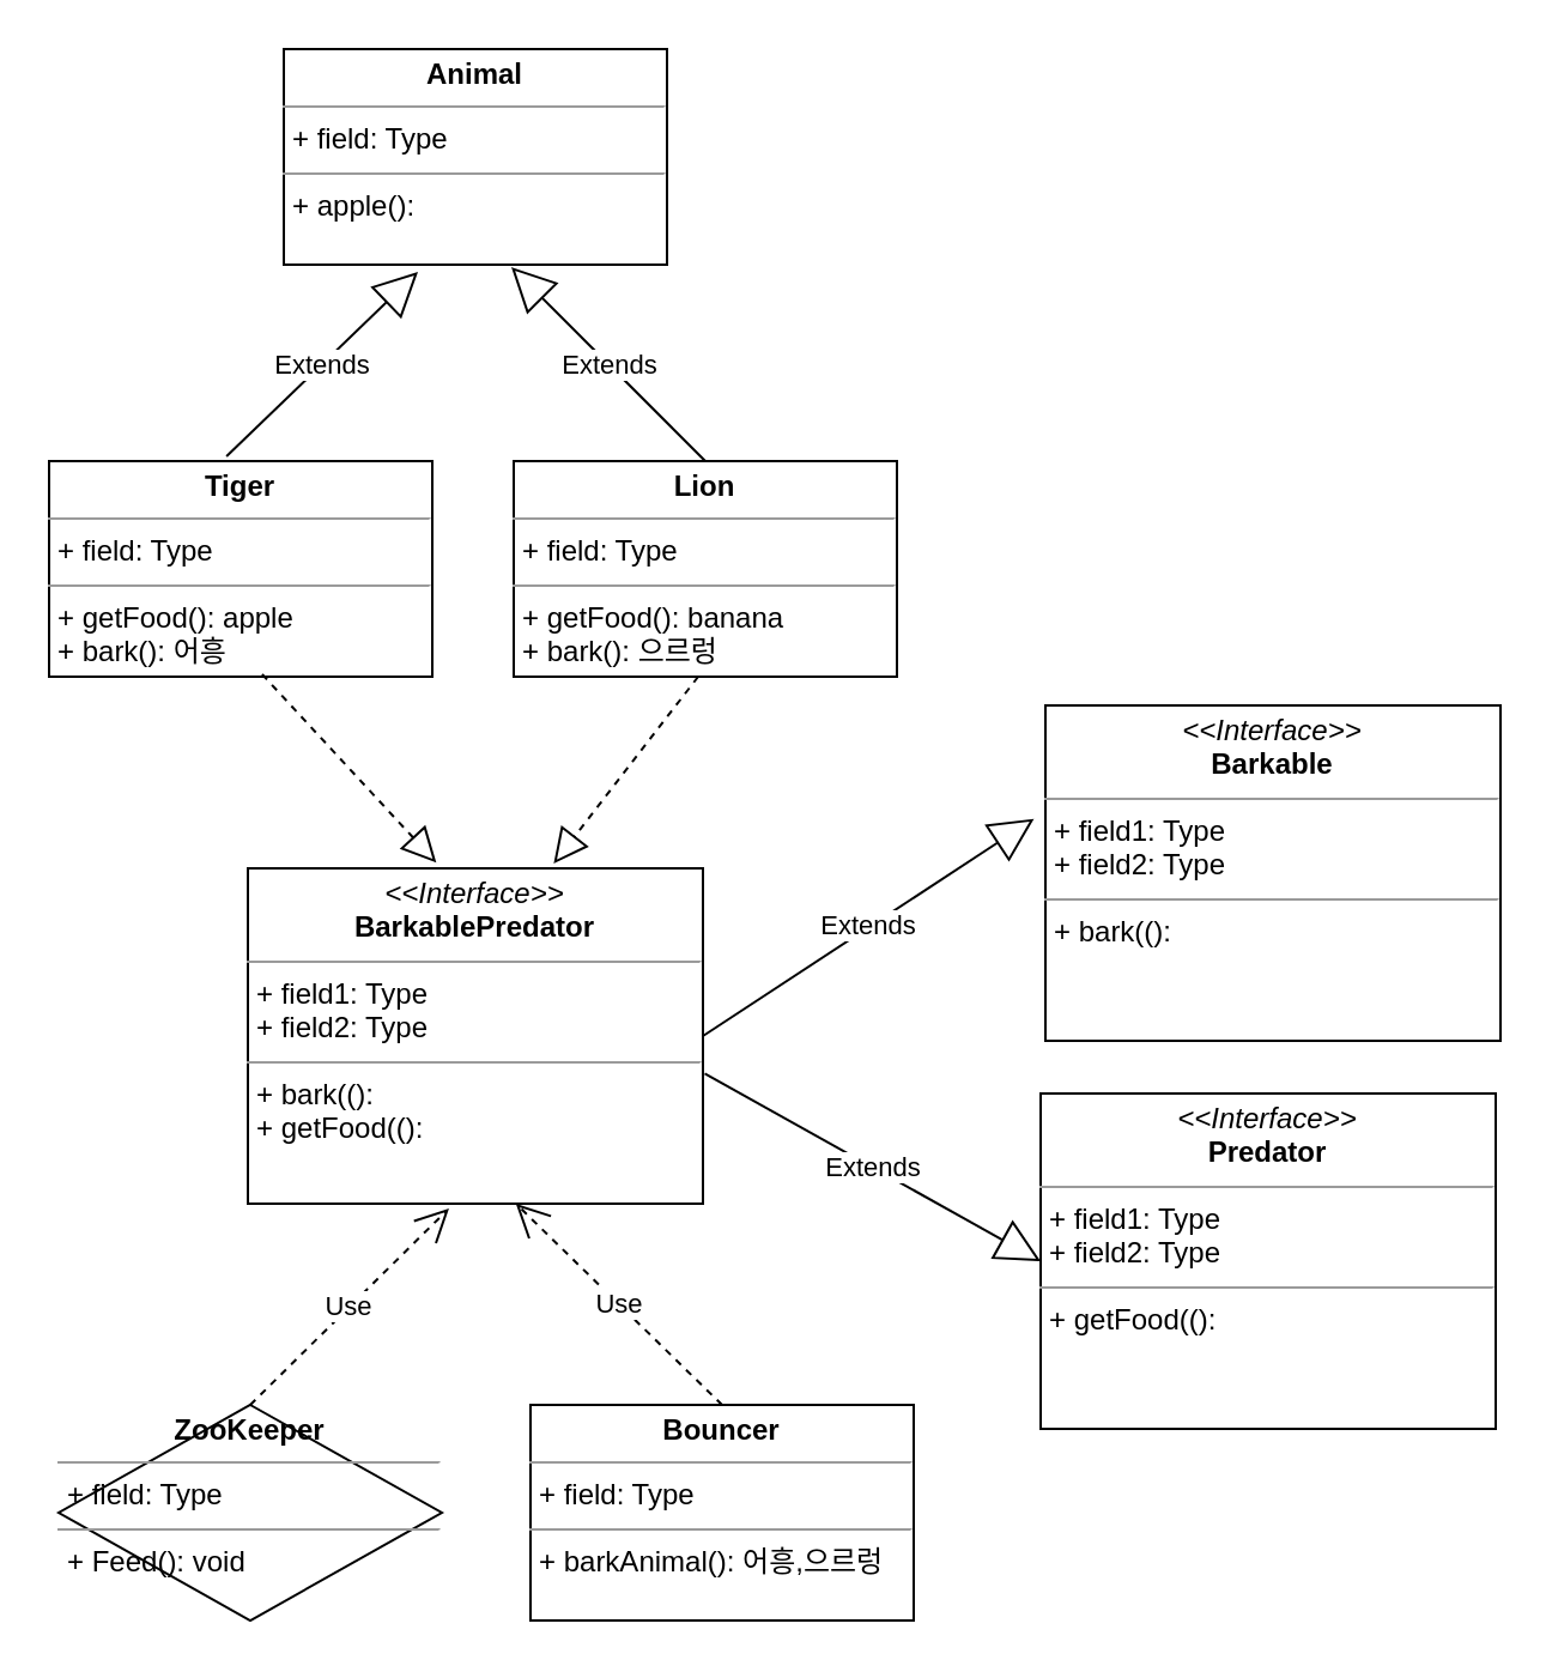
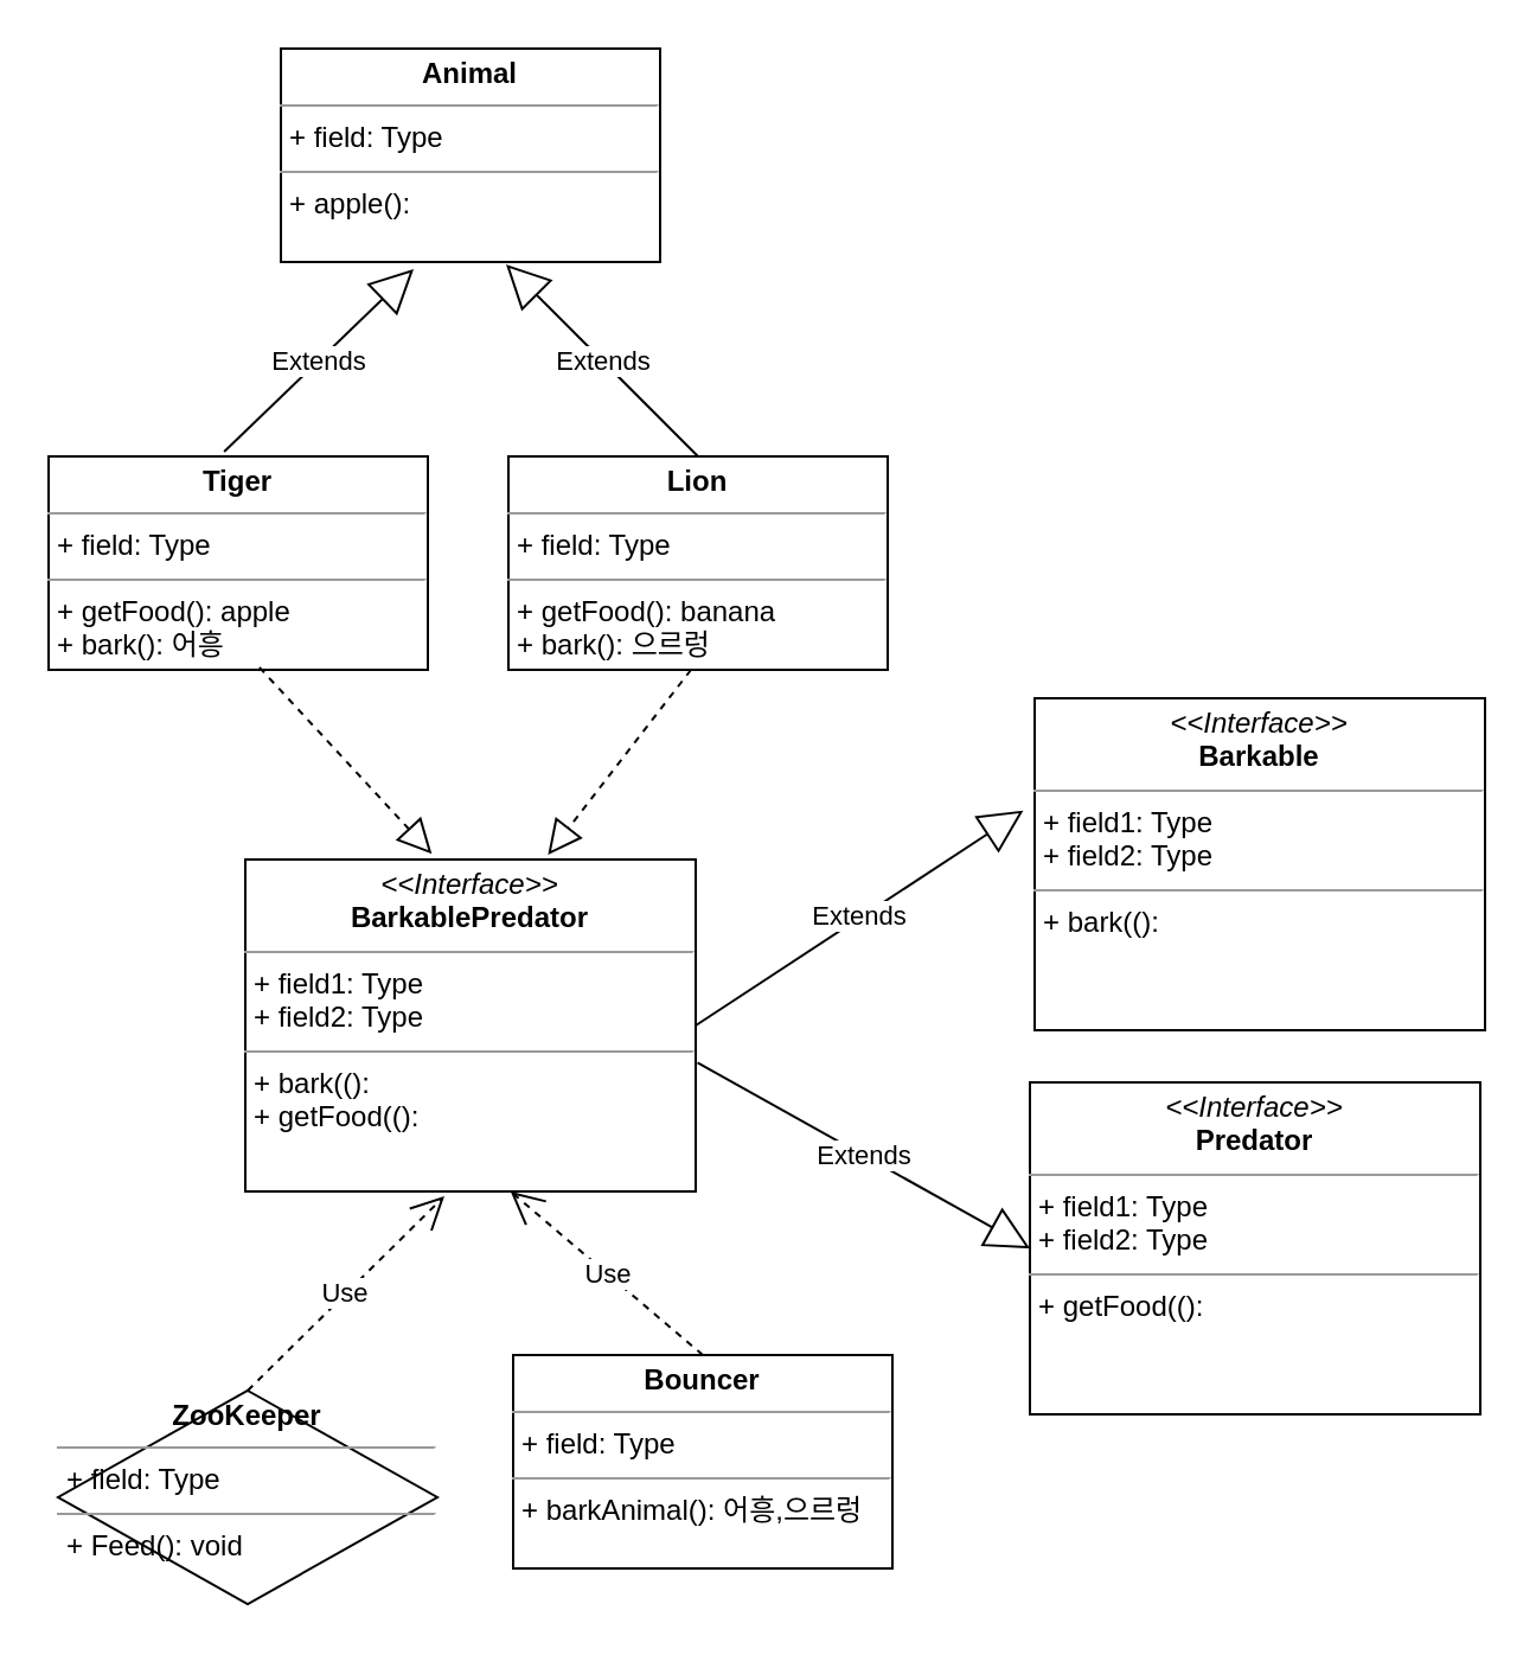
  <mxCell id="0" />
  <mxCell id="1" parent="0" />
  <mxCell id="2" value="&lt;p style=&quot;margin:0px;margin-top:4px;text-align:center;&quot;&gt;&lt;i&gt;&amp;lt;&amp;lt;Interface&amp;gt;&amp;gt;&lt;/i&gt;&lt;br&gt;&lt;b&gt;Predator&lt;/b&gt;&lt;/p&gt;&lt;hr size=&quot;1&quot;&gt;&lt;p style=&quot;margin:0px;margin-left:4px;&quot;&gt;+ field1: Type&lt;br&gt;+ field2: Type&lt;/p&gt;&lt;hr size=&quot;1&quot;&gt;&lt;p style=&quot;margin:0px;margin-left:4px;&quot;&gt;+ getFood(():&amp;nbsp;&lt;br&gt;&lt;br&gt;&lt;/p&gt;" style="verticalAlign=top;align=left;overflow=fill;fontSize=12;fontFamily=Helvetica;html=1;fillColor=none;" vertex="1" parent="1"><mxGeometry x="434" y="456" width="190" height="140" as="geometry" /></mxCell>
  <mxCell id="3" value="&lt;p style=&quot;margin:0px;margin-top:4px;text-align:center;&quot;&gt;&lt;b&gt;Tiger&lt;/b&gt;&lt;/p&gt;&lt;hr size=&quot;1&quot;&gt;&lt;p style=&quot;margin:0px;margin-left:4px;&quot;&gt;+ field: Type&lt;/p&gt;&lt;hr size=&quot;1&quot;&gt;&lt;p style=&quot;margin:0px;margin-left:4px;&quot;&gt;+ getFood(): apple&lt;/p&gt;&lt;p style=&quot;margin:0px;margin-left:4px;&quot;&gt;+ bark(): 어흥&lt;br&gt;&lt;/p&gt;&lt;p style=&quot;margin:0px;margin-left:4px;&quot;&gt;&lt;br&gt;&lt;/p&gt;" style="verticalAlign=top;align=left;overflow=fill;fontSize=12;fontFamily=Helvetica;html=1;fillColor=none;" vertex="1" parent="1"><mxGeometry x="20" y="192" width="160" height="90" as="geometry" /></mxCell>
  <mxCell id="4" value="&lt;p style=&quot;margin:0px;margin-top:4px;text-align:center;&quot;&gt;&lt;b&gt;Animal&lt;/b&gt;&lt;/p&gt;&lt;hr size=&quot;1&quot;&gt;&lt;p style=&quot;margin:0px;margin-left:4px;&quot;&gt;+ field: Type&lt;/p&gt;&lt;hr size=&quot;1&quot;&gt;&lt;p style=&quot;margin:0px;margin-left:4px;&quot;&gt;+ apple():&amp;nbsp;&lt;/p&gt;" style="verticalAlign=top;align=left;overflow=fill;fontSize=12;fontFamily=Helvetica;html=1;fillColor=none;" vertex="1" parent="1"><mxGeometry x="118" y="20" width="160" height="90" as="geometry" /></mxCell>
  <mxCell id="5" value="&lt;p style=&quot;margin:0px;margin-top:4px;text-align:center;&quot;&gt;&lt;b&gt;Lion&lt;/b&gt;&lt;/p&gt;&lt;hr size=&quot;1&quot;&gt;&lt;p style=&quot;margin:0px;margin-left:4px;&quot;&gt;+ field: Type&lt;/p&gt;&lt;hr size=&quot;1&quot;&gt;&lt;p style=&quot;margin:0px;margin-left:4px;&quot;&gt;+ getFood(): banana&lt;/p&gt;&lt;p style=&quot;margin:0px;margin-left:4px;&quot;&gt;+ bark(): 으르렁&lt;br&gt;&lt;/p&gt;" style="verticalAlign=top;align=left;overflow=fill;fontSize=12;fontFamily=Helvetica;html=1;fillColor=none;" vertex="1" parent="1"><mxGeometry x="214" y="192" width="160" height="90" as="geometry" /></mxCell>
  <mxCell id="6" value="Extends" style="endArrow=block;endSize=16;endFill=0;html=1;rounded=0;exitX=0.463;exitY=-0.022;exitDx=0;exitDy=0;exitPerimeter=0;" edge="1" parent="1" source="3"><mxGeometry width="160" relative="1" as="geometry"><mxPoint x="21" y="137" as="sourcePoint" /><mxPoint x="174" y="113" as="targetPoint" /></mxGeometry></mxCell>
  <mxCell id="7" value="Extends" style="endArrow=block;endSize=16;endFill=0;html=1;rounded=0;exitX=0.5;exitY=0;exitDx=0;exitDy=0;" edge="1" parent="1" source="5"><mxGeometry width="160" relative="1" as="geometry"><mxPoint x="92.08" y="203.02" as="sourcePoint" /><mxPoint x="213" y="111" as="targetPoint" /></mxGeometry></mxCell>
  <mxCell id="8" value="&lt;p style=&quot;margin:0px;margin-top:4px;text-align:center;&quot;&gt;&lt;b&gt;ZooKeeper&lt;/b&gt;&lt;/p&gt;&lt;hr size=&quot;1&quot;&gt;&lt;p style=&quot;margin:0px;margin-left:4px;&quot;&gt;+ field: Type&lt;/p&gt;&lt;hr size=&quot;1&quot;&gt;&lt;p style=&quot;margin:0px;margin-left:4px;&quot;&gt;+ Feed(): void&lt;/p&gt;" style="rhombus;verticalAlign=top;align=left;overflow=fill;fontSize=12;fontFamily=Helvetica;html=1;fillColor=none;" vertex="1" parent="1"><mxGeometry x="24" y="586" width="160" height="90" as="geometry" /></mxCell>
  <mxCell id="9" value="Use" style="endArrow=open;endSize=12;dashed=1;html=1;rounded=0;exitX=0.5;exitY=0;exitDx=0;exitDy=0;entryX=0.442;entryY=1.014;entryDx=0;entryDy=0;entryPerimeter=0;" edge="1" parent="1" source="8" target="15"><mxGeometry width="160" relative="1" as="geometry"><mxPoint x="386" y="247" as="sourcePoint" /><mxPoint x="134" y="759" as="targetPoint" /></mxGeometry></mxCell>
- <mxCell id="10" value="&lt;p style=&quot;margin:0px;margin-top:4px;text-align:center;&quot;&gt;&lt;b&gt;Bouncer&lt;/b&gt;&lt;/p&gt;&lt;hr size=&quot;1&quot;&gt;&lt;p style=&quot;margin:0px;margin-left:4px;&quot;&gt;+ field: Type&lt;/p&gt;&lt;hr size=&quot;1&quot;&gt;&lt;p style=&quot;margin:0px;margin-left:4px;&quot;&gt;+ barkAnimal(): 어흥,으르렁&lt;/p&gt;" style="verticalAlign=top;align=left;overflow=fill;fontSize=12;fontFamily=Helvetica;html=1;fillColor=none;" vertex="1" parent="1"><mxGeometry x="221" y="586" width="160" height="90" as="geometry" /></mxCell>
+ <mxCell id="10" value="&lt;p style=&quot;margin:0px;margin-top:4px;text-align:center;&quot;&gt;&lt;b&gt;Bouncer&lt;/b&gt;&lt;/p&gt;&lt;hr size=&quot;1&quot;&gt;&lt;p style=&quot;margin:0px;margin-left:4px;&quot;&gt;+ field: Type&lt;/p&gt;&lt;hr size=&quot;1&quot;&gt;&lt;p style=&quot;margin:0px;margin-left:4px;&quot;&gt;+ barkAnimal(): 어흥,으르렁&lt;/p&gt;" style="verticalAlign=top;align=left;overflow=fill;fontSize=12;fontFamily=Helvetica;html=1;fillColor=none;" vertex="1" parent="1"><mxGeometry x="216" y="571" width="160" height="90" as="geometry" /></mxCell>
  <mxCell id="11" value="&lt;p style=&quot;margin:0px;margin-top:4px;text-align:center;&quot;&gt;&lt;i&gt;&amp;lt;&amp;lt;Interface&amp;gt;&amp;gt;&lt;/i&gt;&lt;br&gt;&lt;b&gt;Barkable&lt;/b&gt;&lt;/p&gt;&lt;hr size=&quot;1&quot;&gt;&lt;p style=&quot;margin:0px;margin-left:4px;&quot;&gt;+ field1: Type&lt;br&gt;+ field2: Type&lt;/p&gt;&lt;hr size=&quot;1&quot;&gt;&lt;p style=&quot;margin:0px;margin-left:4px;&quot;&gt;+ bark(():&amp;nbsp;&lt;br&gt;&lt;br&gt;&lt;/p&gt;" style="verticalAlign=top;align=left;overflow=fill;fontSize=12;fontFamily=Helvetica;html=1;fillColor=none;" vertex="1" parent="1"><mxGeometry x="436" y="294" width="190" height="140" as="geometry" /></mxCell>
  <mxCell id="12" value="Use" style="endArrow=open;endSize=12;dashed=1;html=1;rounded=0;exitX=0.5;exitY=0;exitDx=0;exitDy=0;entryX=0.589;entryY=1;entryDx=0;entryDy=0;entryPerimeter=0;" edge="1" parent="1" source="10" target="15"><mxGeometry width="160" relative="1" as="geometry"><mxPoint x="371.02" y="558" as="sourcePoint" /><mxPoint x="252.98" y="559.103" as="targetPoint" /></mxGeometry></mxCell>
  <mxCell id="13" value="" style="endArrow=block;dashed=1;endFill=0;endSize=12;html=1;rounded=0;exitX=0.556;exitY=0.989;exitDx=0;exitDy=0;exitPerimeter=0;entryX=0.414;entryY=-0.017;entryDx=0;entryDy=0;entryPerimeter=0;" edge="1" parent="1" source="3" target="15"><mxGeometry width="160" relative="1" as="geometry"><mxPoint x="113" y="294" as="sourcePoint" /><mxPoint x="184" y="393" as="targetPoint" /></mxGeometry></mxCell>
  <mxCell id="14" value="" style="endArrow=block;dashed=1;endFill=0;endSize=12;html=1;rounded=0;exitX=0.556;exitY=0.989;exitDx=0;exitDy=0;exitPerimeter=0;entryX=0.672;entryY=-0.014;entryDx=0;entryDy=0;entryPerimeter=0;" edge="1" parent="1" target="15"><mxGeometry width="160" relative="1" as="geometry"><mxPoint x="291" y="282" as="sourcePoint" /><mxPoint x="310" y="373" as="targetPoint" /></mxGeometry></mxCell>
  <mxCell id="15" value="&lt;p style=&quot;margin:0px;margin-top:4px;text-align:center;&quot;&gt;&lt;i&gt;&amp;lt;&amp;lt;Interface&amp;gt;&amp;gt;&lt;/i&gt;&lt;br&gt;&lt;b&gt;BarkablePredator&lt;/b&gt;&lt;/p&gt;&lt;hr size=&quot;1&quot;&gt;&lt;p style=&quot;margin:0px;margin-left:4px;&quot;&gt;+ field1: Type&lt;br&gt;+ field2: Type&lt;/p&gt;&lt;hr size=&quot;1&quot;&gt;&lt;p style=&quot;margin:0px;margin-left:4px;&quot;&gt;+ bark(():&amp;nbsp;&lt;/p&gt;&lt;p style=&quot;margin:0px;margin-left:4px;&quot;&gt;+ getFood(():&amp;nbsp;&lt;br&gt;&lt;/p&gt;" style="verticalAlign=top;align=left;overflow=fill;fontSize=12;fontFamily=Helvetica;html=1;fillColor=none;" vertex="1" parent="1"><mxGeometry x="103" y="362" width="190" height="140" as="geometry" /></mxCell>
  <mxCell id="16" value="Extends" style="endArrow=block;endSize=16;endFill=0;html=1;rounded=0;exitX=1;exitY=0.5;exitDx=0;exitDy=0;entryX=-0.025;entryY=0.338;entryDx=0;entryDy=0;entryPerimeter=0;" edge="1" parent="1" source="15" target="11"><mxGeometry width="160" relative="1" as="geometry"><mxPoint x="26" y="599.02" as="sourcePoint" /><mxPoint x="105.92" y="522" as="targetPoint" /></mxGeometry></mxCell>
  <mxCell id="17" value="Extends" style="endArrow=block;endSize=16;endFill=0;html=1;rounded=0;entryX=0;entryY=0.5;entryDx=0;entryDy=0;exitX=1.004;exitY=0.612;exitDx=0;exitDy=0;exitPerimeter=0;" edge="1" parent="1" source="15" target="2"><mxGeometry width="160" relative="1" as="geometry"><mxPoint x="307" y="498" as="sourcePoint" /><mxPoint x="301.92" y="520" as="targetPoint" /></mxGeometry></mxCell>
